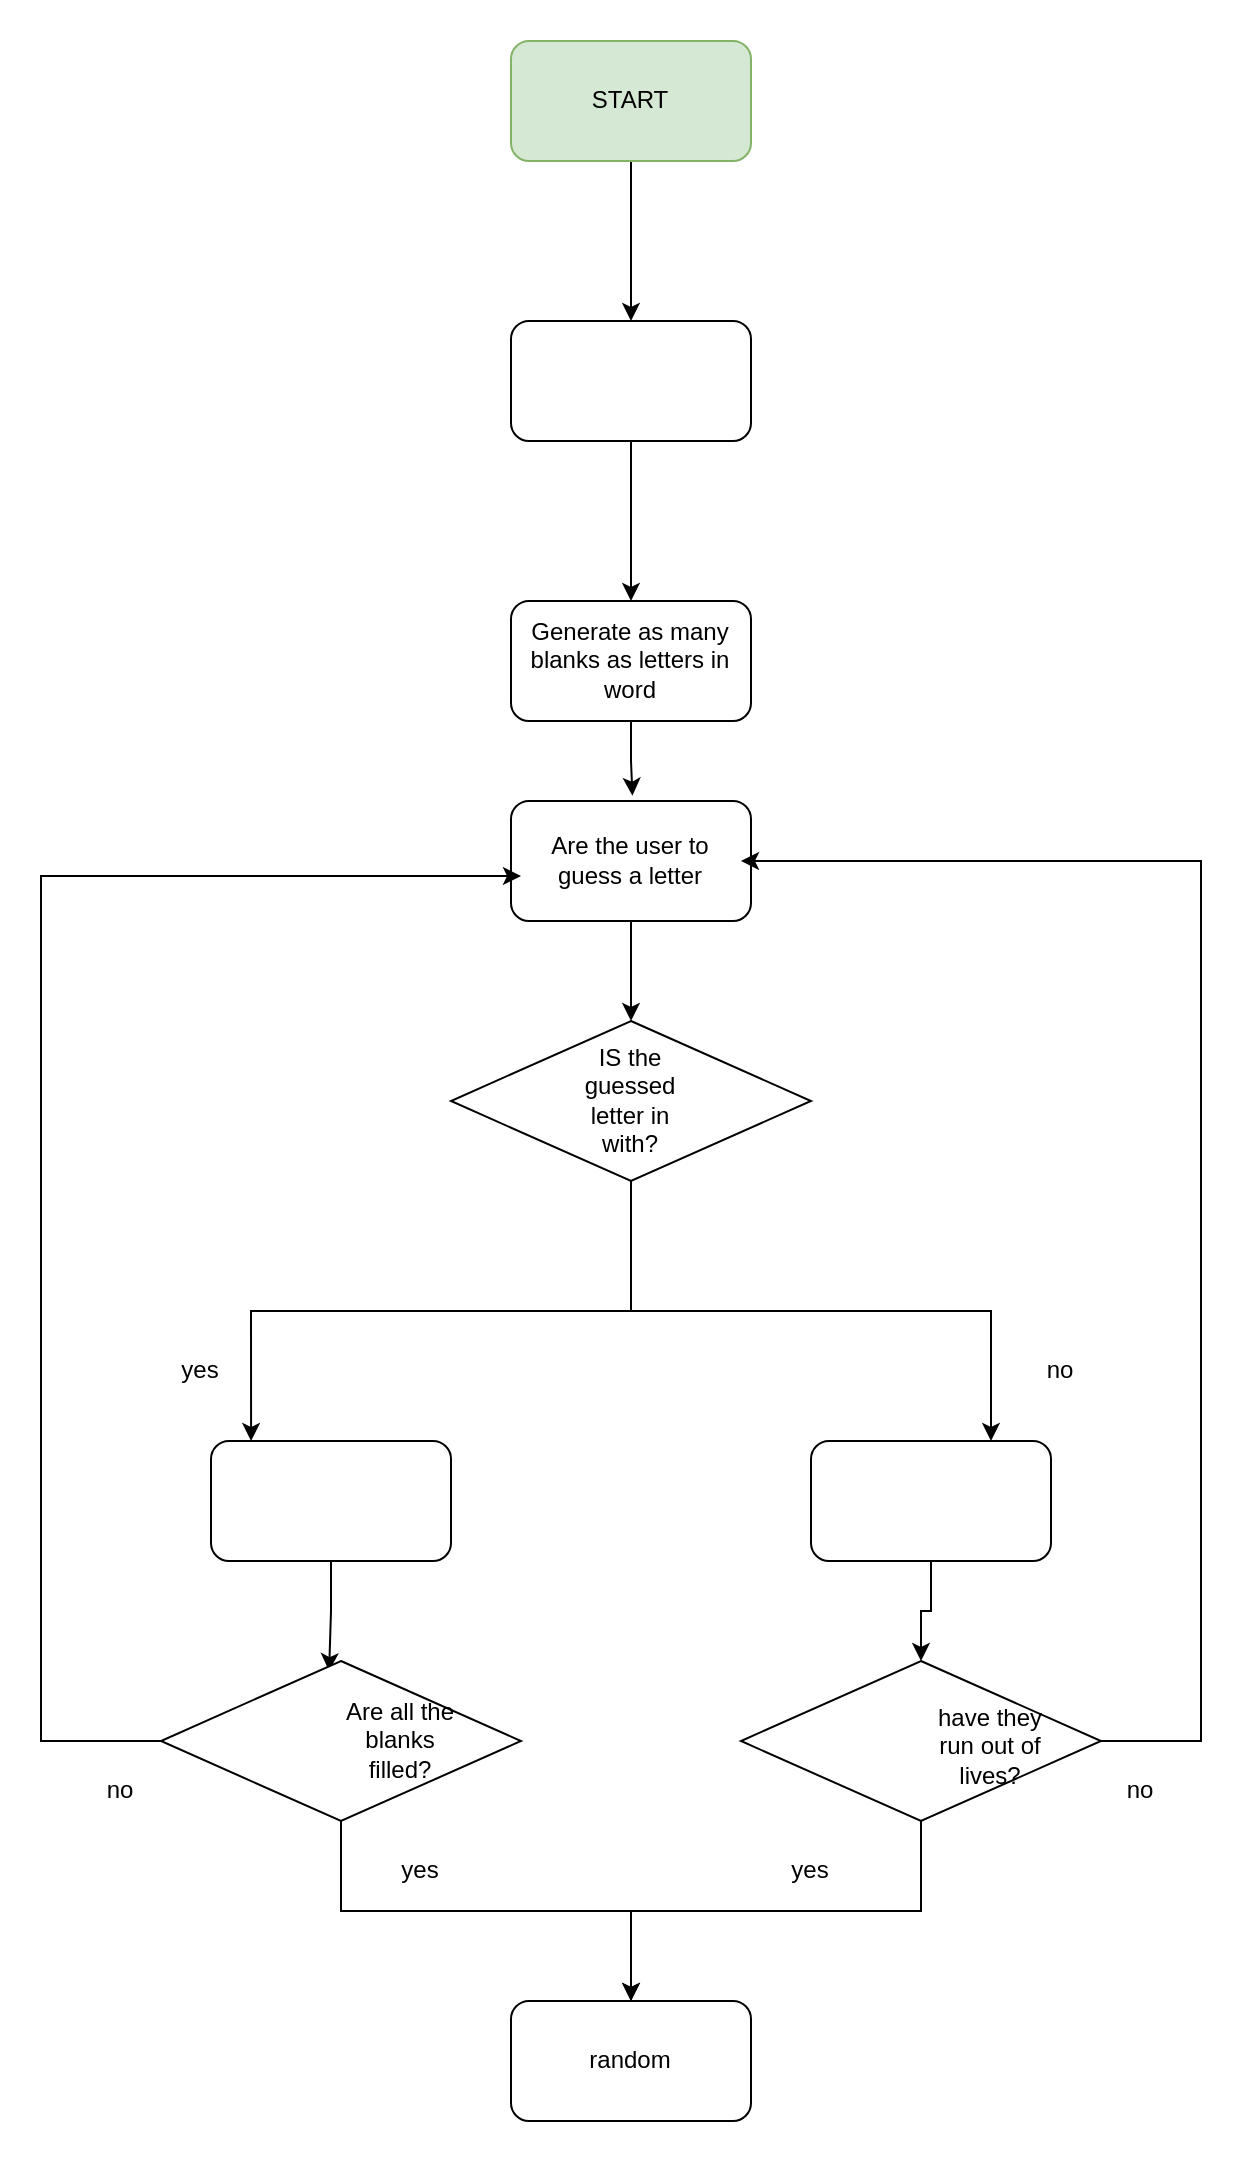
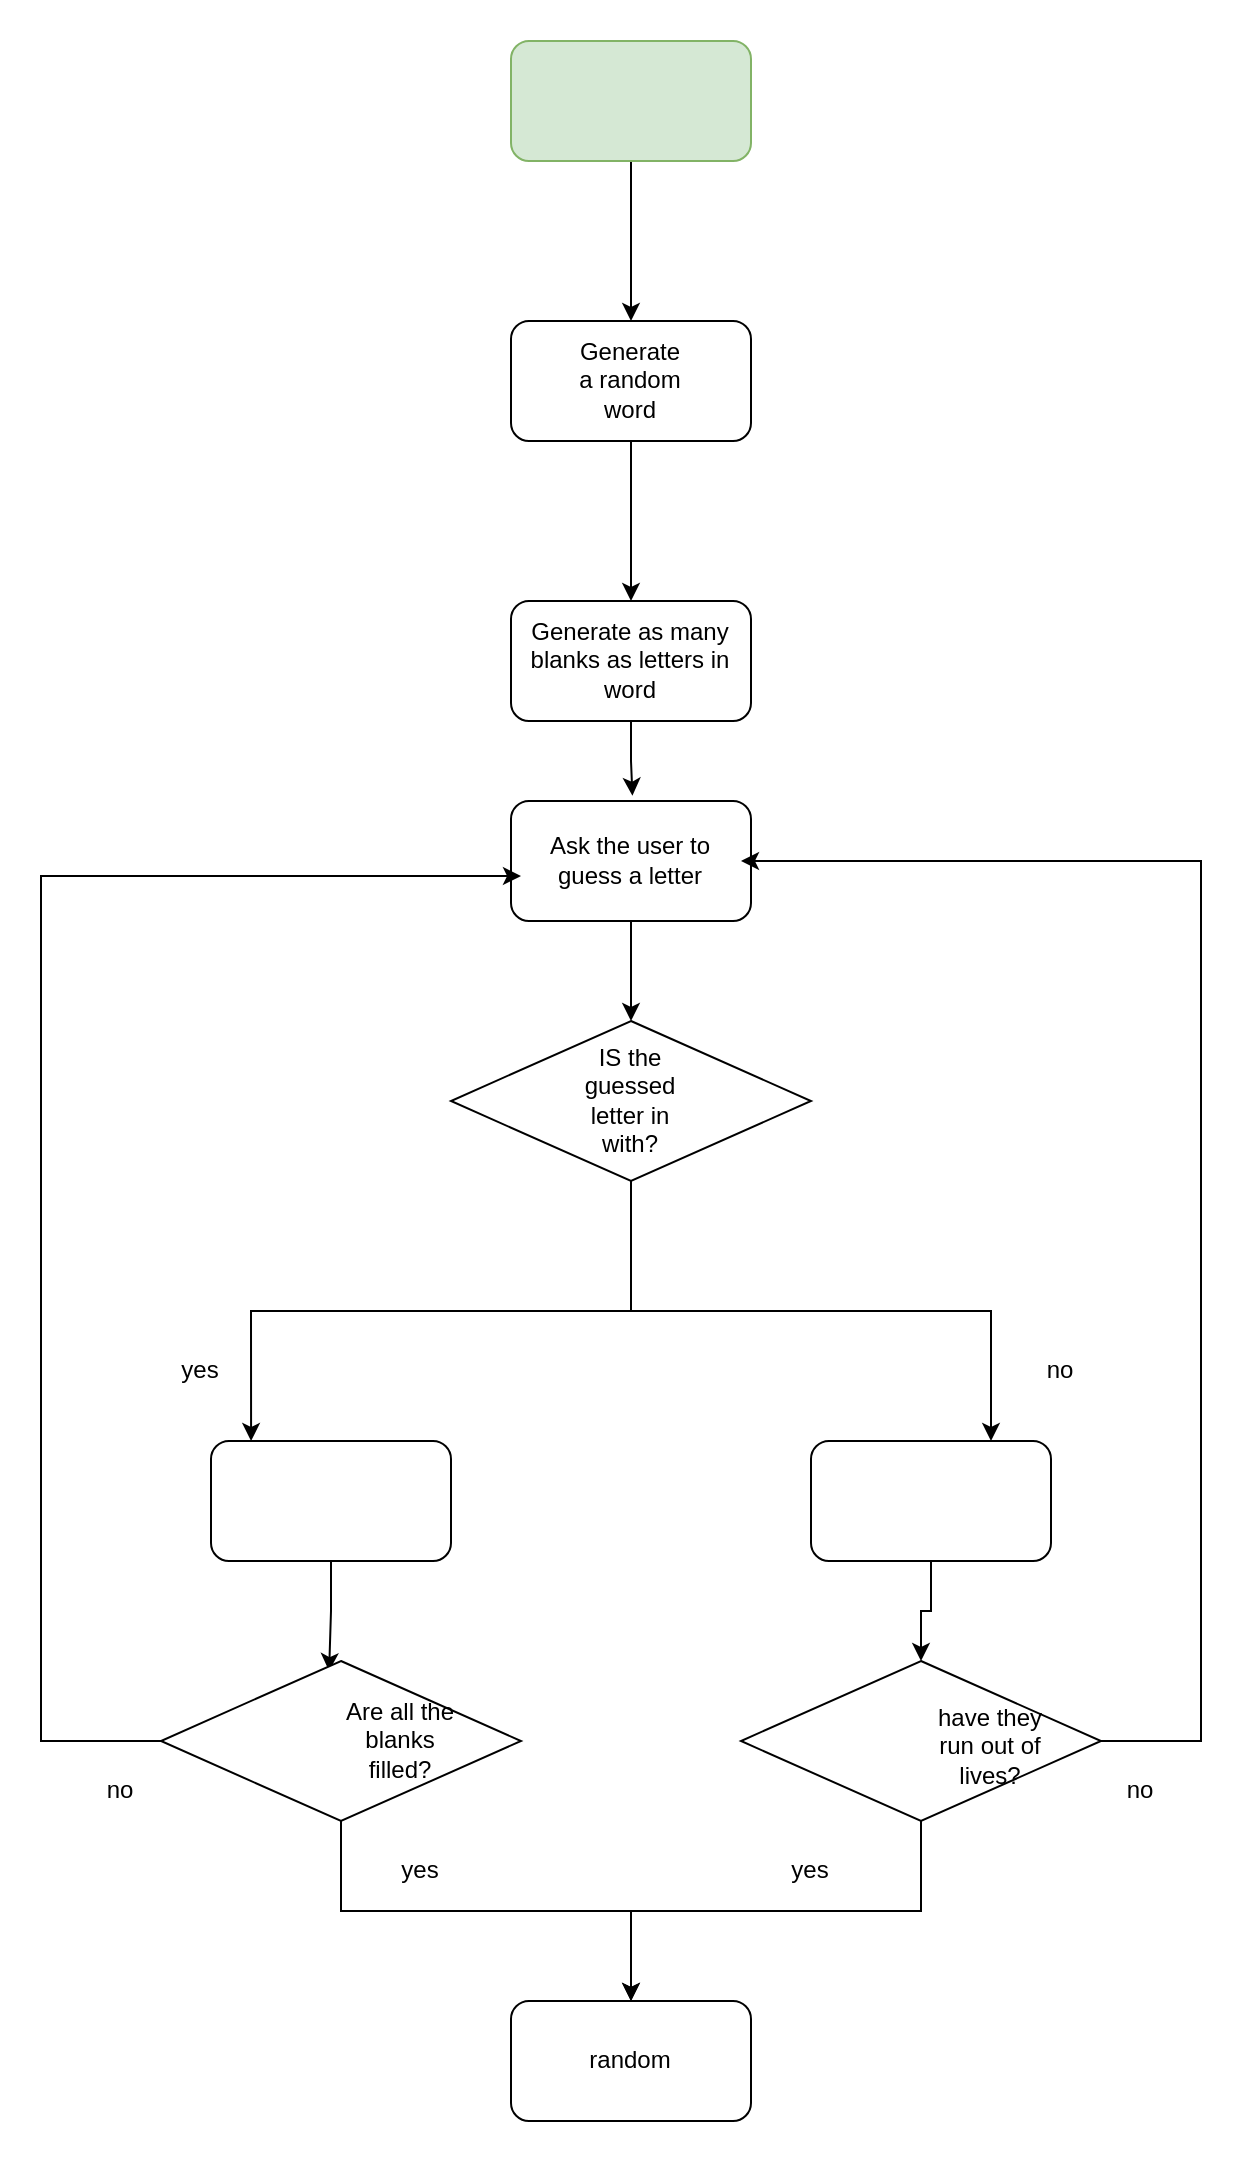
  <mxCell id="0" />
  <mxCell id="1" parent="0" />
  <mxCell id="2" style="edgeStyle=orthogonalEdgeStyle;rounded=0;orthogonalLoop=1;jettySize=auto;html=1;entryX=0.5;entryY=0;entryDx=0;entryDy=0;" edge="1" parent="1" source="3" target="6"><mxGeometry relative="1" as="geometry" /></mxCell>
  <mxCell id="3" value="" style="rounded=1;whiteSpace=wrap;html=1;fillColor=#d5e8d4;strokeColor=#82b366;" vertex="1" parent="1"><mxGeometry x="255" y="20" width="120" height="60" as="geometry" /></mxCell>
- <mxCell id="4" value="START" style="text;html=1;strokeColor=none;fillColor=none;align=center;verticalAlign=middle;whiteSpace=wrap;rounded=0;" vertex="1" parent="1"><mxGeometry x="285" y="35" width="60" height="30" as="geometry" /></mxCell>
  <mxCell id="5" style="edgeStyle=orthogonalEdgeStyle;rounded=0;orthogonalLoop=1;jettySize=auto;html=1;exitX=0.5;exitY=1;exitDx=0;exitDy=0;entryX=0.5;entryY=0;entryDx=0;entryDy=0;" edge="1" parent="1" source="6" target="9"><mxGeometry relative="1" as="geometry" /></mxCell>
  <mxCell id="6" value="" style="rounded=1;whiteSpace=wrap;html=1;" vertex="1" parent="1"><mxGeometry x="255" y="160" width="120" height="60" as="geometry" /></mxCell>
+ <mxCell id="7" value="Generate a random word" style="text;html=1;strokeColor=none;fillColor=none;align=center;verticalAlign=middle;whiteSpace=wrap;rounded=0;" vertex="1" parent="1"><mxGeometry x="285" y="175" width="60" height="30" as="geometry" /></mxCell>
  <mxCell id="8" style="edgeStyle=orthogonalEdgeStyle;rounded=0;orthogonalLoop=1;jettySize=auto;html=1;entryX=0.506;entryY=-0.044;entryDx=0;entryDy=0;entryPerimeter=0;" edge="1" parent="1" source="9" target="12"><mxGeometry relative="1" as="geometry" /></mxCell>
  <mxCell id="9" value="" style="rounded=1;whiteSpace=wrap;html=1;" vertex="1" parent="1"><mxGeometry x="255" y="300" width="120" height="60" as="geometry" /></mxCell>
  <mxCell id="10" value="Generate as many blanks as letters in word" style="text;html=1;strokeColor=none;fillColor=none;align=center;verticalAlign=middle;whiteSpace=wrap;rounded=0;" vertex="1" parent="1"><mxGeometry x="260" y="315" width="110" height="30" as="geometry" /></mxCell>
  <mxCell id="11" style="edgeStyle=orthogonalEdgeStyle;rounded=0;orthogonalLoop=1;jettySize=auto;html=1;entryX=0.5;entryY=0;entryDx=0;entryDy=0;" edge="1" parent="1" source="12" target="16"><mxGeometry relative="1" as="geometry" /></mxCell>
  <mxCell id="12" value="" style="rounded=1;whiteSpace=wrap;html=1;" vertex="1" parent="1"><mxGeometry x="255" y="400" width="120" height="60" as="geometry" /></mxCell>
- <mxCell id="13" value="Are the user to guess a letter" style="text;html=1;strokeColor=none;fillColor=none;align=center;verticalAlign=middle;whiteSpace=wrap;rounded=0;" vertex="1" parent="1"><mxGeometry x="260" y="415" width="110" height="30" as="geometry" /></mxCell>
+ <mxCell id="13" value="Ask the user to guess a letter" style="text;html=1;strokeColor=none;fillColor=none;align=center;verticalAlign=middle;whiteSpace=wrap;rounded=0;" vertex="1" parent="1"><mxGeometry x="260" y="415" width="110" height="30" as="geometry" /></mxCell>
  <mxCell id="14" style="edgeStyle=orthogonalEdgeStyle;rounded=0;orthogonalLoop=1;jettySize=auto;html=1;entryX=0.167;entryY=0;entryDx=0;entryDy=0;entryPerimeter=0;" edge="1" parent="1" source="16" target="19"><mxGeometry relative="1" as="geometry" /></mxCell>
  <mxCell id="15" style="edgeStyle=orthogonalEdgeStyle;rounded=0;orthogonalLoop=1;jettySize=auto;html=1;entryX=0.75;entryY=0;entryDx=0;entryDy=0;" edge="1" parent="1" source="16" target="21"><mxGeometry relative="1" as="geometry" /></mxCell>
  <mxCell id="16" value="" style="rhombus;whiteSpace=wrap;html=1;" vertex="1" parent="1"><mxGeometry x="225" y="510" width="180" height="80" as="geometry" /></mxCell>
  <mxCell id="17" value="IS the guessed letter in with?" style="text;html=1;strokeColor=none;fillColor=none;align=center;verticalAlign=middle;whiteSpace=wrap;rounded=0;" vertex="1" parent="1"><mxGeometry x="285" y="535" width="60" height="30" as="geometry" /></mxCell>
  <mxCell id="18" style="edgeStyle=orthogonalEdgeStyle;rounded=0;orthogonalLoop=1;jettySize=auto;html=1;entryX=0.467;entryY=0.063;entryDx=0;entryDy=0;entryPerimeter=0;" edge="1" parent="1" source="19" target="24"><mxGeometry relative="1" as="geometry" /></mxCell>
  <mxCell id="19" value="" style="rounded=1;whiteSpace=wrap;html=1;" vertex="1" parent="1"><mxGeometry x="105" y="720" width="120" height="60" as="geometry" /></mxCell>
  <mxCell id="20" style="edgeStyle=orthogonalEdgeStyle;rounded=0;orthogonalLoop=1;jettySize=auto;html=1;" edge="1" parent="1" source="21" target="28"><mxGeometry relative="1" as="geometry" /></mxCell>
  <mxCell id="21" value="" style="rounded=1;whiteSpace=wrap;html=1;" vertex="1" parent="1"><mxGeometry x="405" y="720" width="120" height="60" as="geometry" /></mxCell>
  <mxCell id="22" style="edgeStyle=orthogonalEdgeStyle;rounded=0;orthogonalLoop=1;jettySize=auto;html=1;entryX=0;entryY=0.75;entryDx=0;entryDy=0;" edge="1" parent="1" source="24" target="13"><mxGeometry relative="1" as="geometry"><Array as="points"><mxPoint x="20" y="870" /><mxPoint x="20" y="437" /></Array></mxGeometry></mxCell>
  <mxCell id="23" style="edgeStyle=orthogonalEdgeStyle;rounded=0;orthogonalLoop=1;jettySize=auto;html=1;entryX=0.5;entryY=0;entryDx=0;entryDy=0;" edge="1" parent="1" source="24" target="36"><mxGeometry relative="1" as="geometry" /></mxCell>
  <mxCell id="24" value="" style="rhombus;whiteSpace=wrap;html=1;" vertex="1" parent="1"><mxGeometry x="80" y="830" width="180" height="80" as="geometry" /></mxCell>
  <mxCell id="25" value="Are all the blanks filled?" style="text;html=1;strokeColor=none;fillColor=none;align=center;verticalAlign=middle;whiteSpace=wrap;rounded=0;" vertex="1" parent="1"><mxGeometry x="170" y="855" width="60" height="30" as="geometry" /></mxCell>
  <mxCell id="26" style="edgeStyle=orthogonalEdgeStyle;rounded=0;orthogonalLoop=1;jettySize=auto;html=1;entryX=1;entryY=0.5;entryDx=0;entryDy=0;" edge="1" parent="1" source="28" target="13"><mxGeometry relative="1" as="geometry"><Array as="points"><mxPoint x="600" y="870" /><mxPoint x="600" y="430" /></Array></mxGeometry></mxCell>
  <mxCell id="27" style="edgeStyle=orthogonalEdgeStyle;rounded=0;orthogonalLoop=1;jettySize=auto;html=1;entryX=0.5;entryY=0;entryDx=0;entryDy=0;" edge="1" parent="1" source="28" target="36"><mxGeometry relative="1" as="geometry" /></mxCell>
  <mxCell id="28" value="" style="rhombus;whiteSpace=wrap;html=1;" vertex="1" parent="1"><mxGeometry x="370" y="830" width="180" height="80" as="geometry" /></mxCell>
  <mxCell id="29" value="have they run out of lives?" style="text;html=1;strokeColor=none;fillColor=none;align=center;verticalAlign=middle;whiteSpace=wrap;rounded=0;" vertex="1" parent="1"><mxGeometry x="465" y="860" width="60" height="25" as="geometry" /></mxCell>
  <mxCell id="30" value="yes" style="text;html=1;strokeColor=none;fillColor=none;align=center;verticalAlign=middle;whiteSpace=wrap;rounded=0;" vertex="1" parent="1"><mxGeometry x="70" y="670" width="60" height="30" as="geometry" /></mxCell>
  <mxCell id="31" value="no" style="text;html=1;strokeColor=none;fillColor=none;align=center;verticalAlign=middle;whiteSpace=wrap;rounded=0;" vertex="1" parent="1"><mxGeometry x="500" y="670" width="60" height="30" as="geometry" /></mxCell>
  <mxCell id="32" value="yes" style="text;html=1;strokeColor=none;fillColor=none;align=center;verticalAlign=middle;whiteSpace=wrap;rounded=0;" vertex="1" parent="1"><mxGeometry x="180" y="920" width="60" height="30" as="geometry" /></mxCell>
  <mxCell id="33" value="yes" style="text;html=1;strokeColor=none;fillColor=none;align=center;verticalAlign=middle;whiteSpace=wrap;rounded=0;" vertex="1" parent="1"><mxGeometry x="375" y="920" width="60" height="30" as="geometry" /></mxCell>
  <mxCell id="34" value="no" style="text;html=1;strokeColor=none;fillColor=none;align=center;verticalAlign=middle;whiteSpace=wrap;rounded=0;" vertex="1" parent="1"><mxGeometry x="540" y="880" width="60" height="30" as="geometry" /></mxCell>
  <mxCell id="35" value="no" style="text;html=1;strokeColor=none;fillColor=none;align=center;verticalAlign=middle;whiteSpace=wrap;rounded=0;" vertex="1" parent="1"><mxGeometry x="30" y="880" width="60" height="30" as="geometry" /></mxCell>
  <mxCell id="36" value="" style="rounded=1;whiteSpace=wrap;html=1;" vertex="1" parent="1"><mxGeometry x="255" y="1000" width="120" height="60" as="geometry" /></mxCell>
  <mxCell id="37" value="random" style="text;html=1;strokeColor=none;fillColor=none;align=center;verticalAlign=middle;whiteSpace=wrap;rounded=0;" vertex="1" parent="1"><mxGeometry x="285" y="1015" width="60" height="30" as="geometry" /></mxCell>
